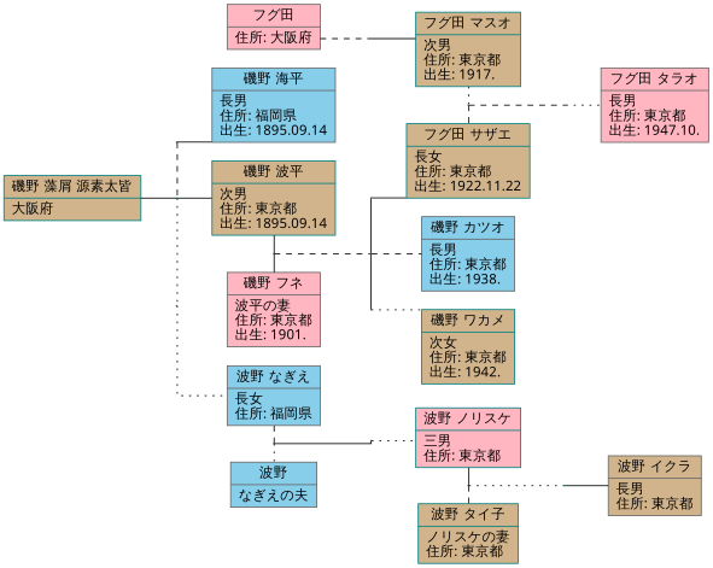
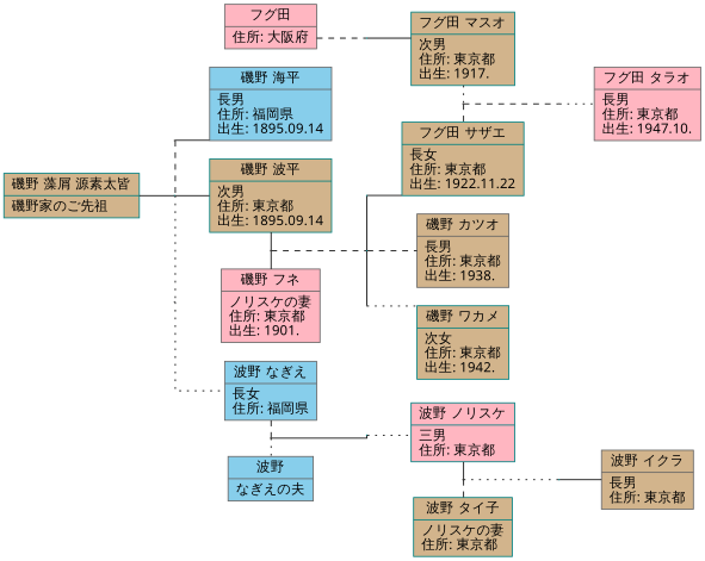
  graph {
    rankdir=LR
    splines=ortho
    node [color=gray40 fillcolor=tan fontname=Sans shape=record style=filled]
    edge [style=solid]
    n1 [fillcolor=lightpink label=" フグ田| 住所:&nbsp;大阪府\l"]
    n2 [fillcolor=skyblue label=" 磯野&nbsp;海平| 長男\l住所:&nbsp;福岡県\l出生:&nbsp;1895.09.14\l"]
    n3 [color=teal label=" 磯野&nbsp;波平| 次男\l住所:&nbsp;東京都\l出生:&nbsp;1895.09.14\l"]
    n4 [fillcolor=skyblue label=" 波野&nbsp;なぎえ| 長女\l住所:&nbsp;福岡県\l"]
    n5 [color=teal label=" フグ田&nbsp;マスオ| 次男\l住所:&nbsp;東京都\l出生:&nbsp;1917.\l"]
    n6 [color=teal label=" フグ田&nbsp;サザエ| 長女\l住所:&nbsp;東京都\l出生:&nbsp;1922.11.22\l"]
-   n7 [fillcolor=skyblue label=" 磯野&nbsp;カツオ| 長男\l住所:&nbsp;東京都\l出生:&nbsp;1938.\l"]
+   n7 [label=" 磯野&nbsp;カツオ| 長男\l住所:&nbsp;東京都\l出生:&nbsp;1938.\l"]
    n8 [color=teal label=" 磯野&nbsp;ワカメ| 次女\l住所:&nbsp;東京都\l出生:&nbsp;1942.\l"]
    n9 [color=teal fillcolor=lightpink label=" 波野&nbsp;ノリスケ| 三男\l住所:&nbsp;東京都\l"]
    f0_c0 [height=0.01 shape=point width=0.01]
    f0_c1 [color=teal height=0.01 shape=point width=0.01]
    f0_c2 [fillcolor=skyblue height=0.01 shape=point width=0.01]
    f2_p [height=0.01 shape=point width=0.01]
-   n14 [fillcolor=lightpink label=" 磯野&nbsp;フネ| 波平の妻\l住所:&nbsp;東京都\l出生:&nbsp;1901.\l"]
+   n14 [fillcolor=lightpink label=" 磯野&nbsp;フネ| ノリスケの妻\l住所:&nbsp;東京都\l出生:&nbsp;1901.\l"]
    f2_c0 [color=teal fillcolor=skyblue height=0.01 shape=point width=0.01]
    f2_c1 [color=teal fillcolor=lightpink height=0.01 shape=point width=0.01]
    f2_c2 [fillcolor=skyblue height=0.01 shape=point width=0.01]
    f3_p [height=0.01 shape=point width=0.01]
    n19 [fillcolor=skyblue label=" 波野| なぎえの夫\l"]
    f4_p [height=0.01 shape=point width=0.01]
    f5_p [height=0.01 shape=point width=0.01]
    n22 [color=teal label=" 波野&nbsp;タイ子| ノリスケの妻\l住所:&nbsp;東京都\l"]
    f1_c [color=teal height=0.01 shape=point width=0.01]
    f3_c [color=teal fillcolor=lightpink height=0.01 shape=point width=0.01]
    f4_c [fillcolor=lightpink height=0.01 shape=point width=0.01]
    f5_c [color=teal fillcolor=lightpink height=0.01 shape=point width=0.01]
-   n27 [color=teal label=" 磯野&nbsp;藻屑&nbsp;源素太皆| 大阪府\l"]
+   n27 [color=teal label=" 磯野&nbsp;藻屑&nbsp;源素太皆| 磯野家のご先祖\l"]
    n28 [fillcolor=lightpink label=" フグ田&nbsp;タラオ| 長男\l住所:&nbsp;東京都\l出生:&nbsp;1947.10.\l"]
    n29 [label=" 波野&nbsp;イクラ| 長男\l住所:&nbsp;東京都\l"]
    subgraph sub_1 {
      rank=same
      n1
      n2
      n3
      n4
    }
    subgraph sub_2 {
      rank=same
      f2_c0
      f2_c1
      f2_c2
    }
    subgraph sub_3 {
      rank=same
      n5
      n6
      n7
      n8
      n9
    }
    subgraph sub_4 {
      rank=same
      n3
      f2_p
      n14
    }
    subgraph sub_5 {
      rank=same
      n4
      f3_p
      n19
    }
    subgraph sub_6 {
      rank=same
      f0_c0
      f0_c1
      f0_c2
    }
    subgraph sub_7 {
      rank=same
      n5
      n6
      f4_p
    }
    subgraph sub_8 {
      rank=same
      n9
      f5_p
      n22
    }
    n1 -- n2 [style=invis]
    n1 -- f1_c [style=dashed]
    n2 -- n3 [style=invis]
    n3 -- n4 [style=invis]
    n3 -- f2_p
    n4 -- f3_p [style=dashed]
    n5 -- n6 [style=invis]
    n5 -- f4_p [style=dotted]
    n6 -- n7 [style=invis]
    n7 -- n8 [style=invis]
    n8 -- n9 [style=invis]
    n9 -- f5_p
    f0_c0 -- n2
    f0_c0 -- f0_c1 [style=dashed]
    f0_c1 -- n3
    f0_c1 -- f0_c2 [style=dotted]
    f0_c2 -- n4 [style=dotted]
    f2_p -- n14
    f2_p -- f2_c1 [style=dashed]
    f2_c0 -- n6
    f2_c0 -- f2_c1
    f2_c1 -- n7 [style=dashed]
    f2_c1 -- f2_c2
    f2_c2 -- n8 [style=dotted]
    f3_p -- n19 [style=dotted]
    f3_p -- f3_c
    f4_p -- n6 [style=dashed]
    f4_p -- f4_c [style=dashed]
    f5_p -- n22 [style=dashed]
    f5_p -- f5_c [style=dotted]
    f1_c -- n5
    f3_c -- n9 [style=dotted]
    f4_c -- n28 [style=dotted]
    f5_c -- n29
    n27 -- f0_c1
  }
